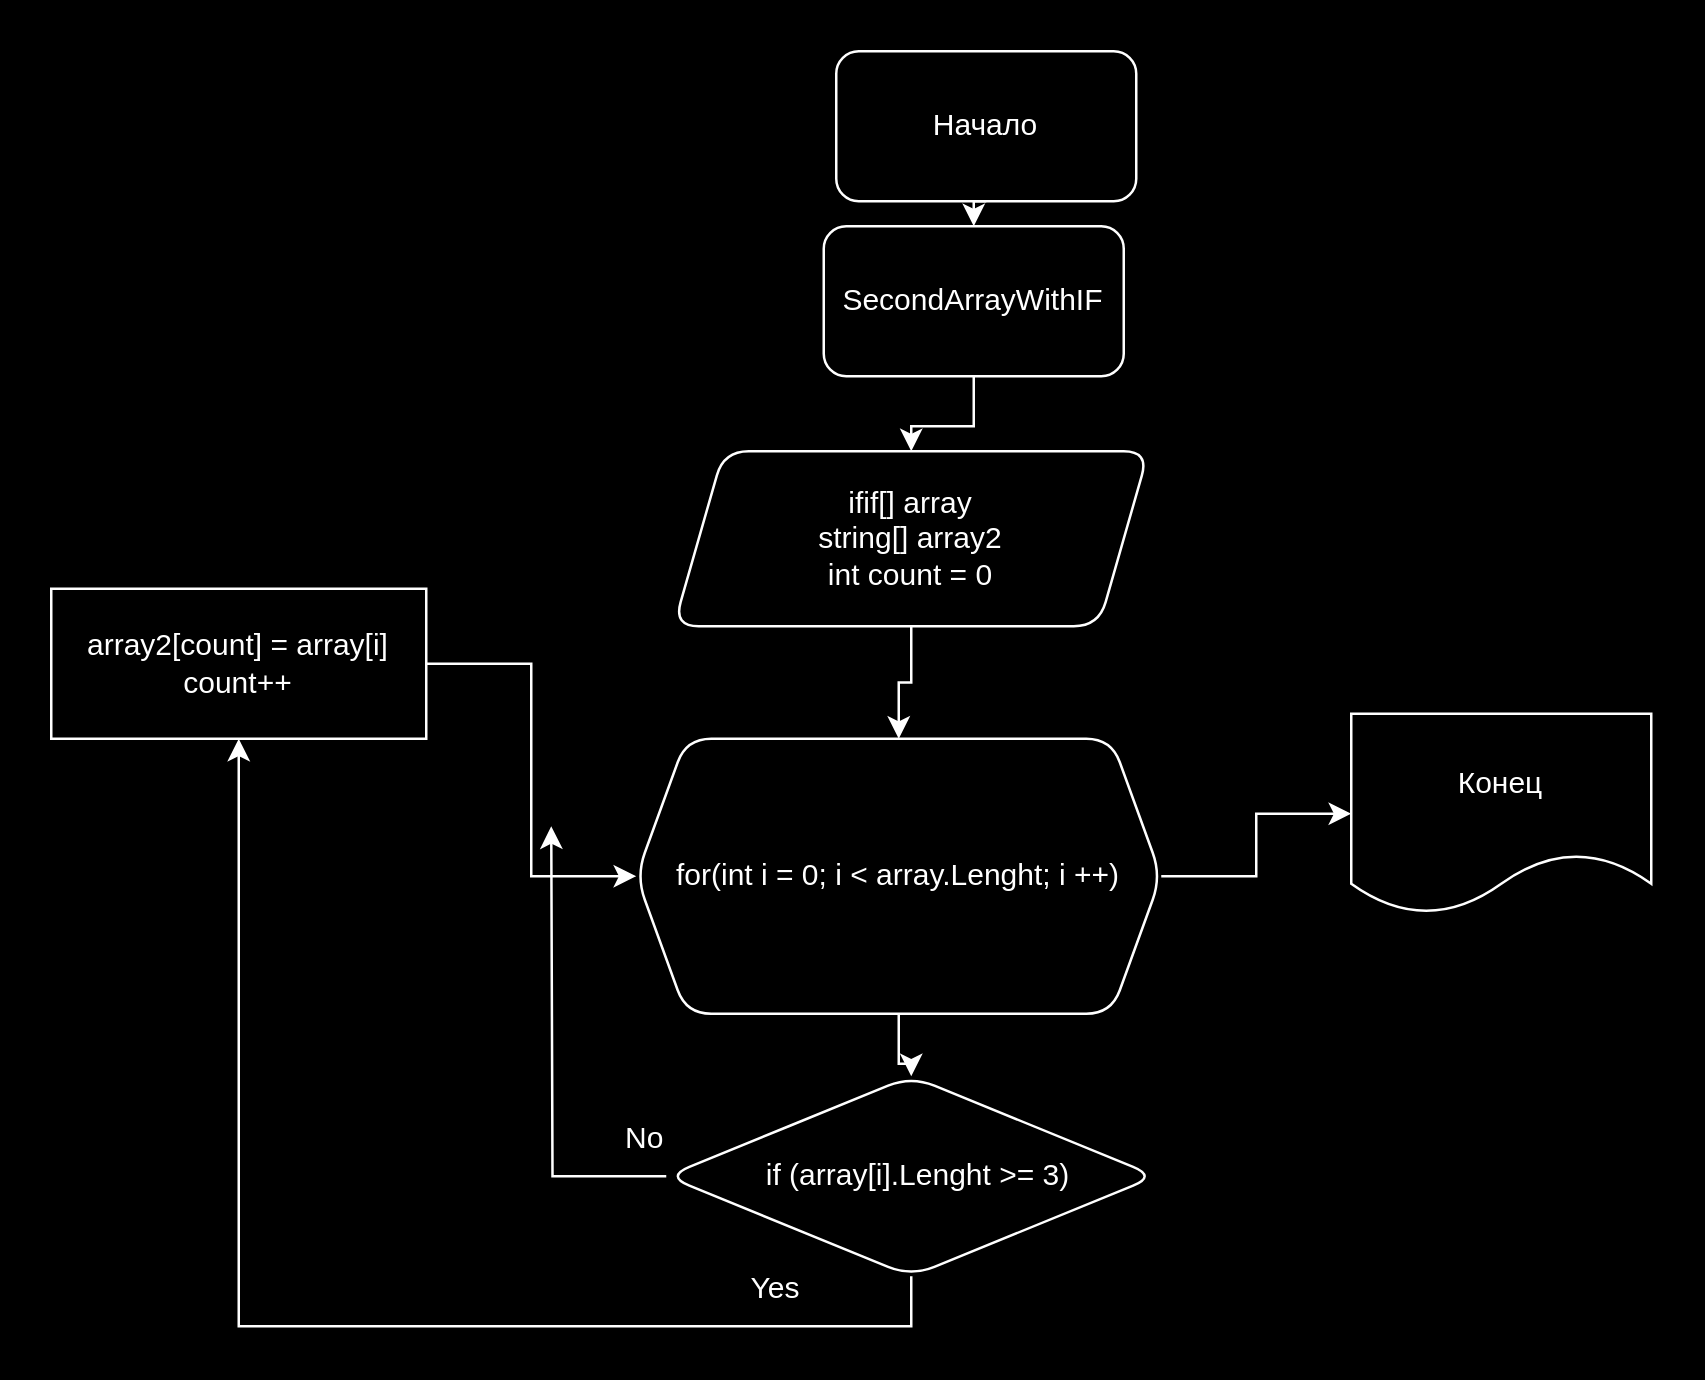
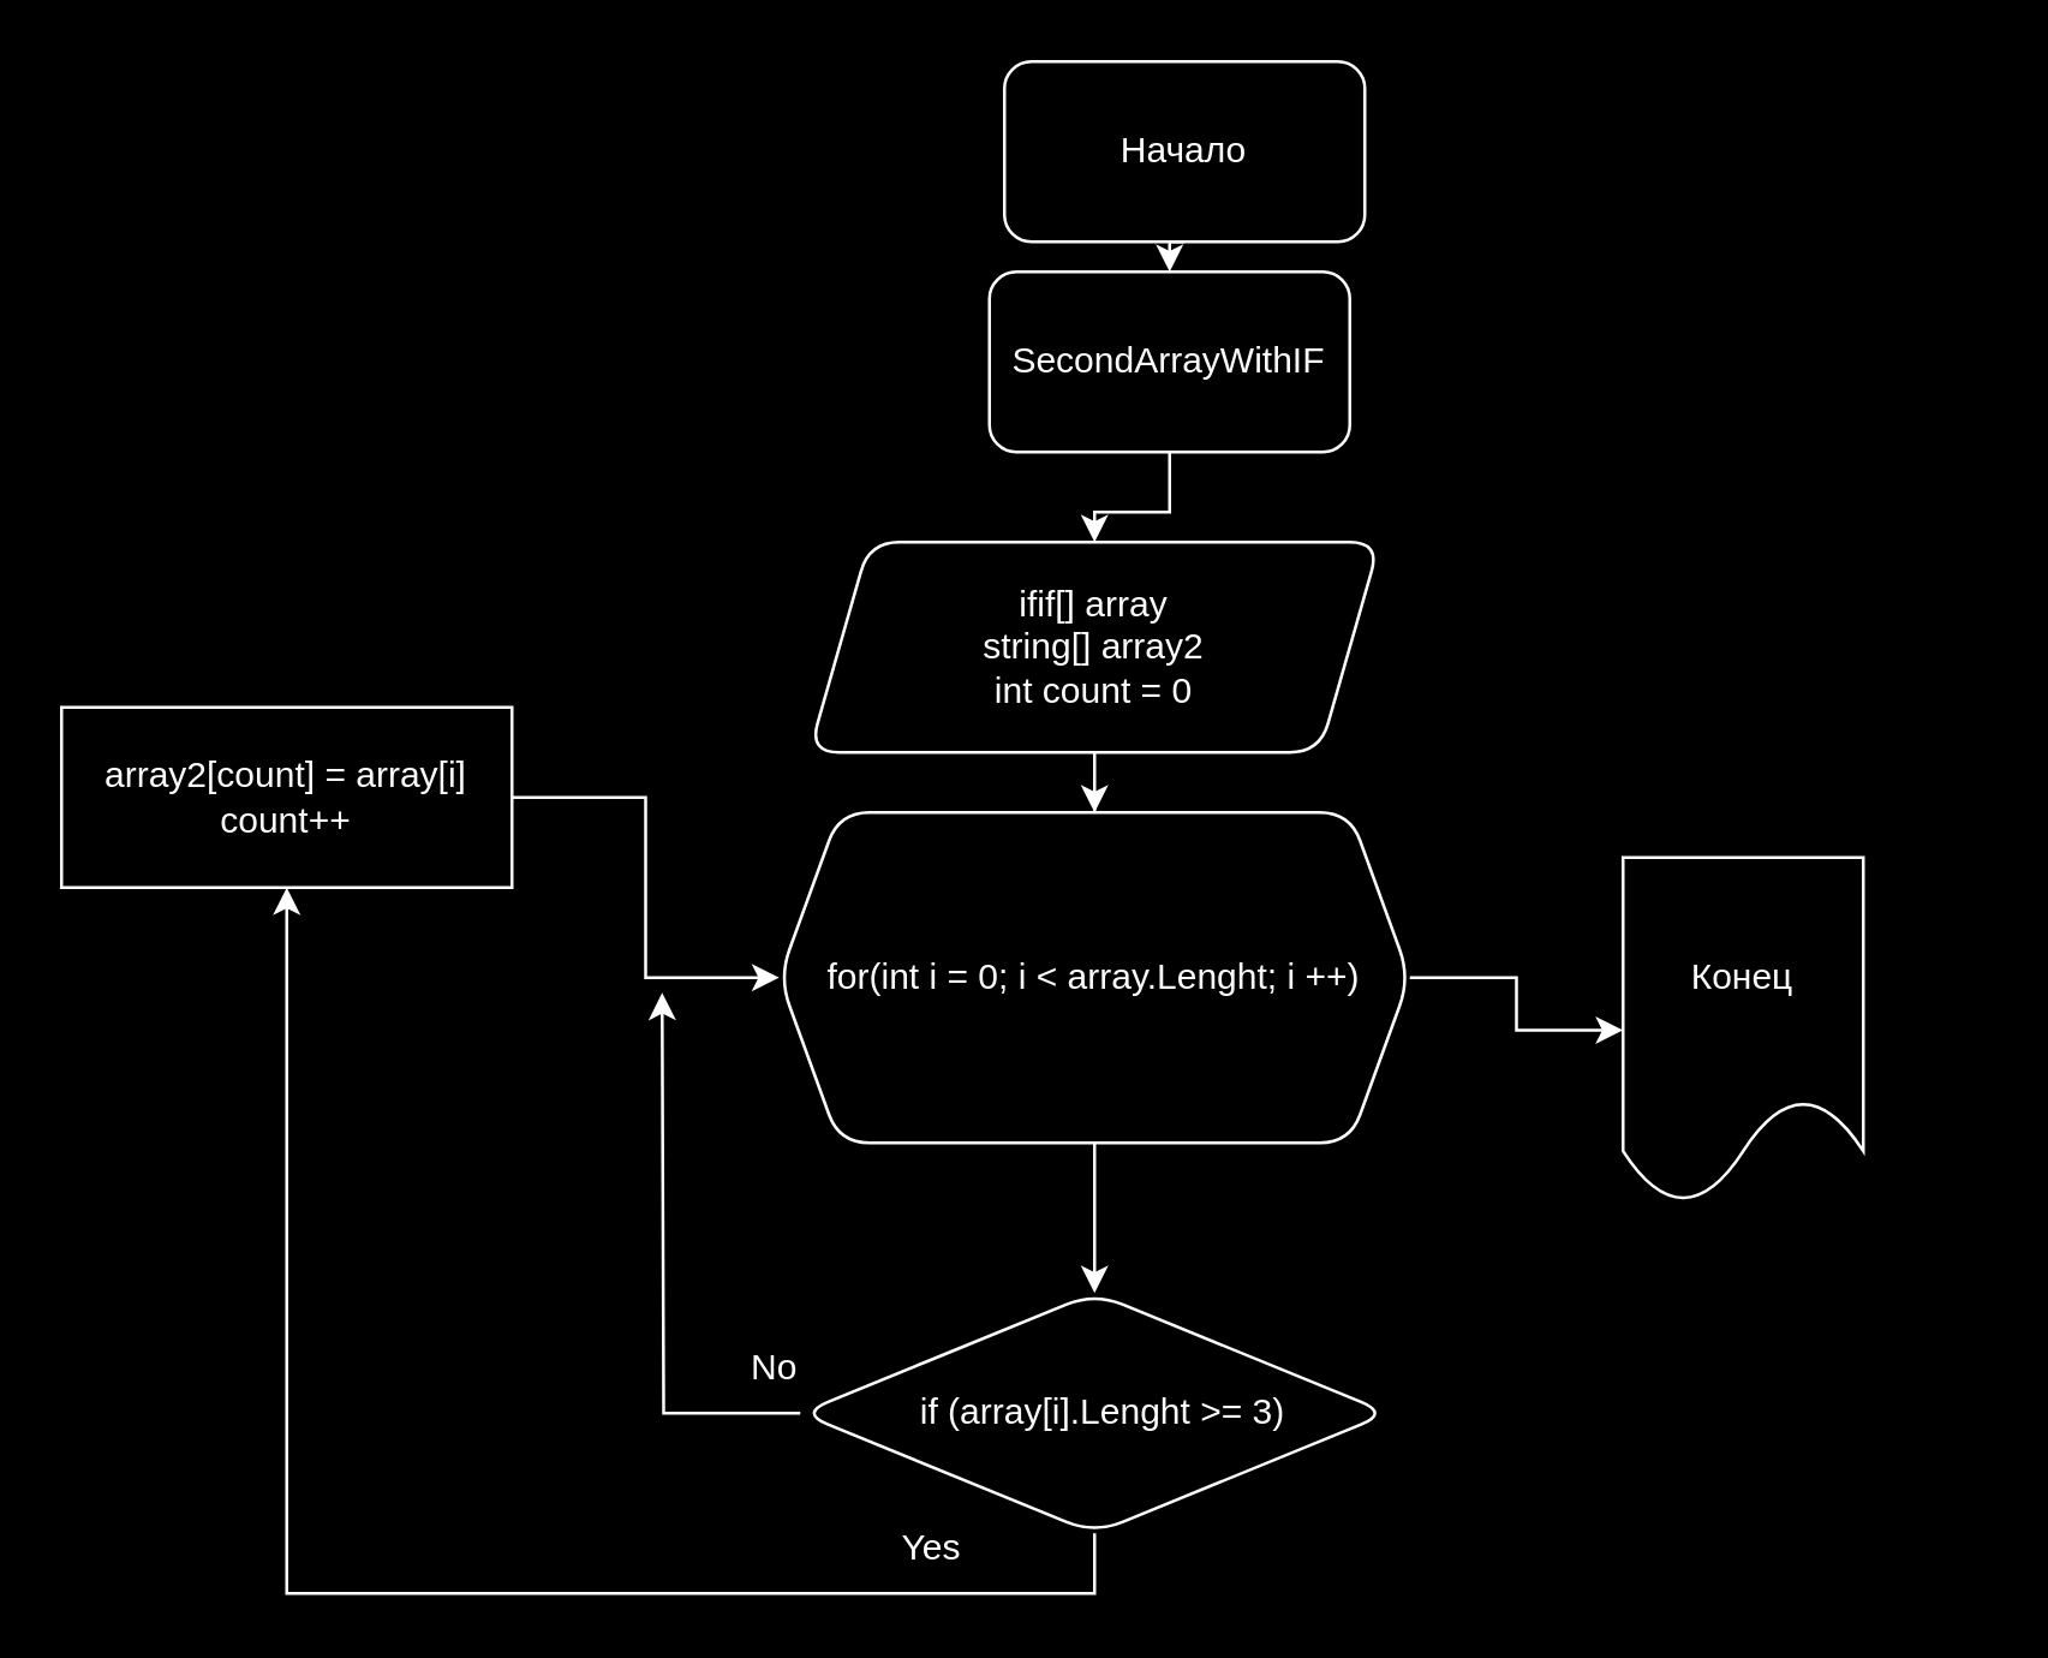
  <mxCell id="0" />
  <mxCell id="1" parent="0" />
  <mxCell id="2" value="" style="edgeStyle=orthogonalEdgeStyle;rounded=0;orthogonalLoop=1;jettySize=auto;html=1;fontFamily=Helvetica;fontSize=12;fontColor=default;" edge="1" parent="1" source="4" target="6"><mxGeometry relative="1" as="geometry" /></mxCell>
  <mxCell id="3" value="" style="edgeStyle=orthogonalEdgeStyle;rounded=0;orthogonalLoop=1;jettySize=auto;html=1;fontFamily=Helvetica;fontSize=12;fontColor=default;strokeColor=#FFFFFF;" edge="1" parent="1" source="4" target="6"><mxGeometry relative="1" as="geometry" /></mxCell>
  <mxCell id="4" value="SecondArrayWithIF" style="rounded=1;whiteSpace=wrap;html=1;fillColor=#000000;strokeColor=#FFFFFF;labelBackgroundColor=none;fontColor=#FFFFFF;" vertex="1" parent="1"><mxGeometry x="329" y="90" width="120" height="60" as="geometry" /></mxCell>
  <mxCell id="5" value="" style="edgeStyle=orthogonalEdgeStyle;shape=connector;rounded=0;orthogonalLoop=1;jettySize=auto;html=1;labelBackgroundColor=default;strokeColor=#FFFFFF;fontFamily=Helvetica;fontSize=12;fontColor=default;endArrow=classic;" edge="1" parent="1" source="6" target="9"><mxGeometry relative="1" as="geometry" /></mxCell>
  <mxCell id="6" value="ifif[] array&lt;br&gt;string[] array2&lt;br&gt;int count = 0" style="shape=parallelogram;perimeter=parallelogramPerimeter;whiteSpace=wrap;html=1;fixedSize=1;rounded=1;strokeColor=#FFFFFF;fontFamily=Helvetica;fontSize=12;fontColor=#FFFFFF;fillColor=#000000;" vertex="1" parent="1"><mxGeometry x="269" y="180" width="190" height="70" as="geometry" /></mxCell>
  <mxCell id="7" value="" style="edgeStyle=orthogonalEdgeStyle;shape=connector;rounded=0;orthogonalLoop=1;jettySize=auto;html=1;labelBackgroundColor=default;strokeColor=#FFFFFF;fontFamily=Helvetica;fontSize=12;fontColor=default;endArrow=classic;" edge="1" parent="1" source="9" target="12"><mxGeometry relative="1" as="geometry" /></mxCell>
  <mxCell id="8" value="" style="edgeStyle=orthogonalEdgeStyle;shape=connector;rounded=0;orthogonalLoop=1;jettySize=auto;html=1;labelBackgroundColor=default;strokeColor=#FFFFFF;fontFamily=Helvetica;fontSize=12;fontColor=default;endArrow=classic;" edge="1" parent="1" source="9" target="17"><mxGeometry relative="1" as="geometry" /></mxCell>
- <mxCell id="9" value="for(int i = 0; i &amp;lt; array.Lenght; i ++)" style="shape=hexagon;perimeter=hexagonPerimeter2;whiteSpace=wrap;html=1;fixedSize=1;rounded=1;strokeColor=#FFFFFF;fontFamily=Helvetica;fontSize=12;fontColor=#FFFFFF;fillColor=#000000;fontStyle=0" vertex="1" parent="1"><mxGeometry x="254" y="295" width="210" height="110" as="geometry" /></mxCell>
+ <mxCell id="9" value="for(int i = 0; i &amp;lt; array.Lenght; i ++)" style="shape=hexagon;perimeter=hexagonPerimeter2;whiteSpace=wrap;html=1;fixedSize=1;rounded=1;strokeColor=#FFFFFF;fontFamily=Helvetica;fontSize=12;fontColor=#FFFFFF;fillColor=#000000;fontStyle=0" vertex="1" parent="1"><mxGeometry x="259" y="270" width="210" height="110" as="geometry" /></mxCell>
  <mxCell id="10" style="edgeStyle=orthogonalEdgeStyle;shape=connector;rounded=0;orthogonalLoop=1;jettySize=auto;html=1;exitX=0;exitY=0.5;exitDx=0;exitDy=0;labelBackgroundColor=default;strokeColor=#FFFFFF;fontFamily=Helvetica;fontSize=12;fontColor=default;endArrow=classic;" edge="1" parent="1" source="12"><mxGeometry relative="1" as="geometry"><mxPoint x="220" y="330" as="targetPoint" /></mxGeometry></mxCell>
  <mxCell id="11" style="edgeStyle=orthogonalEdgeStyle;shape=connector;rounded=0;orthogonalLoop=1;jettySize=auto;html=1;exitX=0.5;exitY=1;exitDx=0;exitDy=0;entryX=0.5;entryY=1;entryDx=0;entryDy=0;labelBackgroundColor=default;strokeColor=#FFFFFF;fontFamily=Helvetica;fontSize=12;fontColor=default;endArrow=classic;" edge="1" parent="1" source="12" target="15"><mxGeometry relative="1" as="geometry" /></mxCell>
  <mxCell id="12" value="if&lt;font color=&quot;#ffffff&quot;&gt;if (array[i].Lenght &amp;gt;= 3)&lt;/font&gt;" style="rhombus;whiteSpace=wrap;html=1;rounded=1;strokeColor=#FFFFFF;fontFamily=Helvetica;fontSize=12;fontColor=default;fillColor=#000000;" vertex="1" parent="1"><mxGeometry x="266" y="430" width="196" height="80" as="geometry" /></mxCell>
  <mxCell id="13" value="No&lt;font color=&quot;#ffffff&quot;&gt;No&lt;/font&gt;" style="text;html=1;strokeColor=none;fillColor=none;align=center;verticalAlign=middle;whiteSpace=wrap;rounded=0;fontSize=12;fontFamily=Helvetica;fontColor=default;" vertex="1" parent="1"><mxGeometry x="220" y="440" width="60" height="30" as="geometry" /></mxCell>
  <mxCell id="14" value="" style="edgeStyle=orthogonalEdgeStyle;shape=connector;rounded=0;orthogonalLoop=1;jettySize=auto;html=1;labelBackgroundColor=default;strokeColor=#FFFFFF;fontFamily=Helvetica;fontSize=12;fontColor=default;endArrow=classic;" edge="1" parent="1" source="15" target="9"><mxGeometry relative="1" as="geometry" /></mxCell>
  <mxCell id="15" value="array2[count] = array[i]&lt;br&gt;count++" style="rounded=0;whiteSpace=wrap;html=1;strokeColor=#FFFFFF;fontFamily=Helvetica;fontSize=12;fontColor=#FFFFFF;fillColor=#000000;" vertex="1" parent="1"><mxGeometry x="20" y="235" width="150" height="60" as="geometry" /></mxCell>
  <mxCell id="16" value="Yes" style="text;html=1;strokeColor=none;fillColor=none;align=center;verticalAlign=middle;whiteSpace=wrap;rounded=0;fontSize=12;fontFamily=Helvetica;fontColor=#FFFFFF;" vertex="1" parent="1"><mxGeometry x="280" y="500" width="60" height="30" as="geometry" /></mxCell>
- <mxCell id="17" value="Конец" style="shape=document;whiteSpace=wrap;html=1;boundedLbl=1;rounded=1;strokeColor=#FFFFFF;fontFamily=Helvetica;fontSize=12;fontColor=#FFFFFF;fillColor=#000000;" vertex="1" parent="1"><mxGeometry x="540" y="285" width="120" height="80" as="geometry" /></mxCell>
+ <mxCell id="17" value="Конец" style="shape=document;whiteSpace=wrap;html=1;boundedLbl=1;rounded=1;strokeColor=#FFFFFF;fontFamily=Helvetica;fontSize=12;fontColor=#FFFFFF;fillColor=#000000;" vertex="1" parent="1"><mxGeometry x="540" y="285" width="80" height="115" as="geometry" /></mxCell>
  <mxCell id="18" style="edgeStyle=orthogonalEdgeStyle;shape=connector;rounded=0;orthogonalLoop=1;jettySize=auto;html=1;exitX=0.5;exitY=1;exitDx=0;exitDy=0;entryX=0.5;entryY=0;entryDx=0;entryDy=0;labelBackgroundColor=default;strokeColor=#FFFFFF;fontFamily=Helvetica;fontSize=12;fontColor=default;endArrow=classic;" edge="1" parent="1" source="19" target="4"><mxGeometry relative="1" as="geometry" /></mxCell>
  <mxCell id="19" value="Начало" style="rounded=1;whiteSpace=wrap;html=1;strokeColor=#FFFFFF;fontFamily=Helvetica;fontSize=12;fontColor=#FFFFFF;fillColor=#000000;" vertex="1" parent="1"><mxGeometry x="334" y="20" width="120" height="60" as="geometry" /></mxCell>
